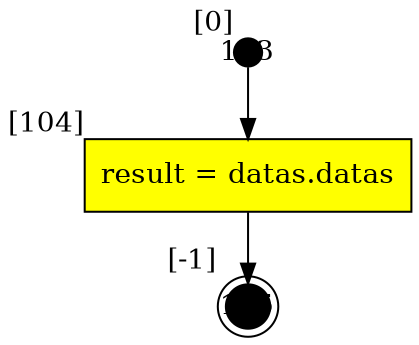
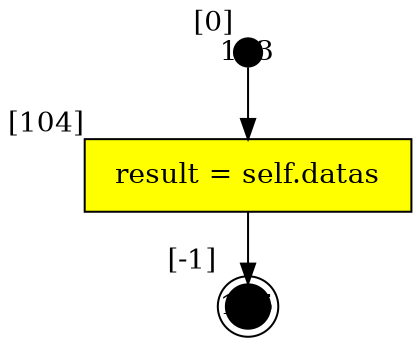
  digraph {
    node [fillcolor=black fixedsize=true style=filled]
    103 [height=.2 shape=circle width=.2 xlabel="[0]"]
-   n2 [fillcolor=yellow label="result = datas.datas" shape=box xlabel="[104]" fixedsize=""]
+   n2 [fillcolor=yellow label="result = self.datas" shape=box xlabel="[104]" fixedsize=""]
    105 [height=.2 shape=doublecircle width=.2 xlabel="[-1]"]
    103 -> n2
    n2 -> 105
  }
